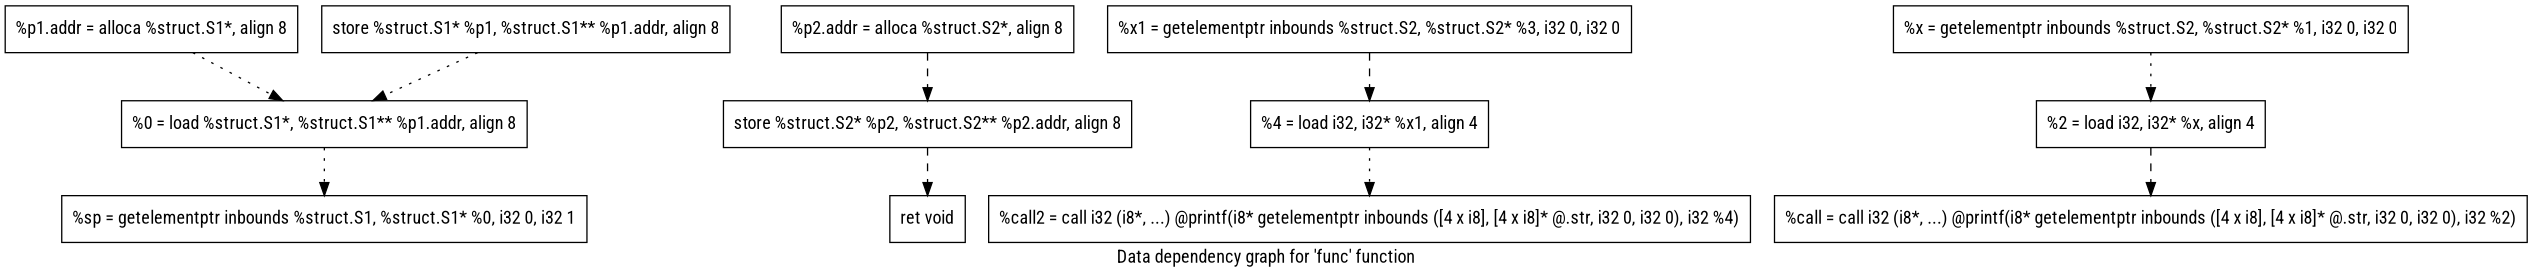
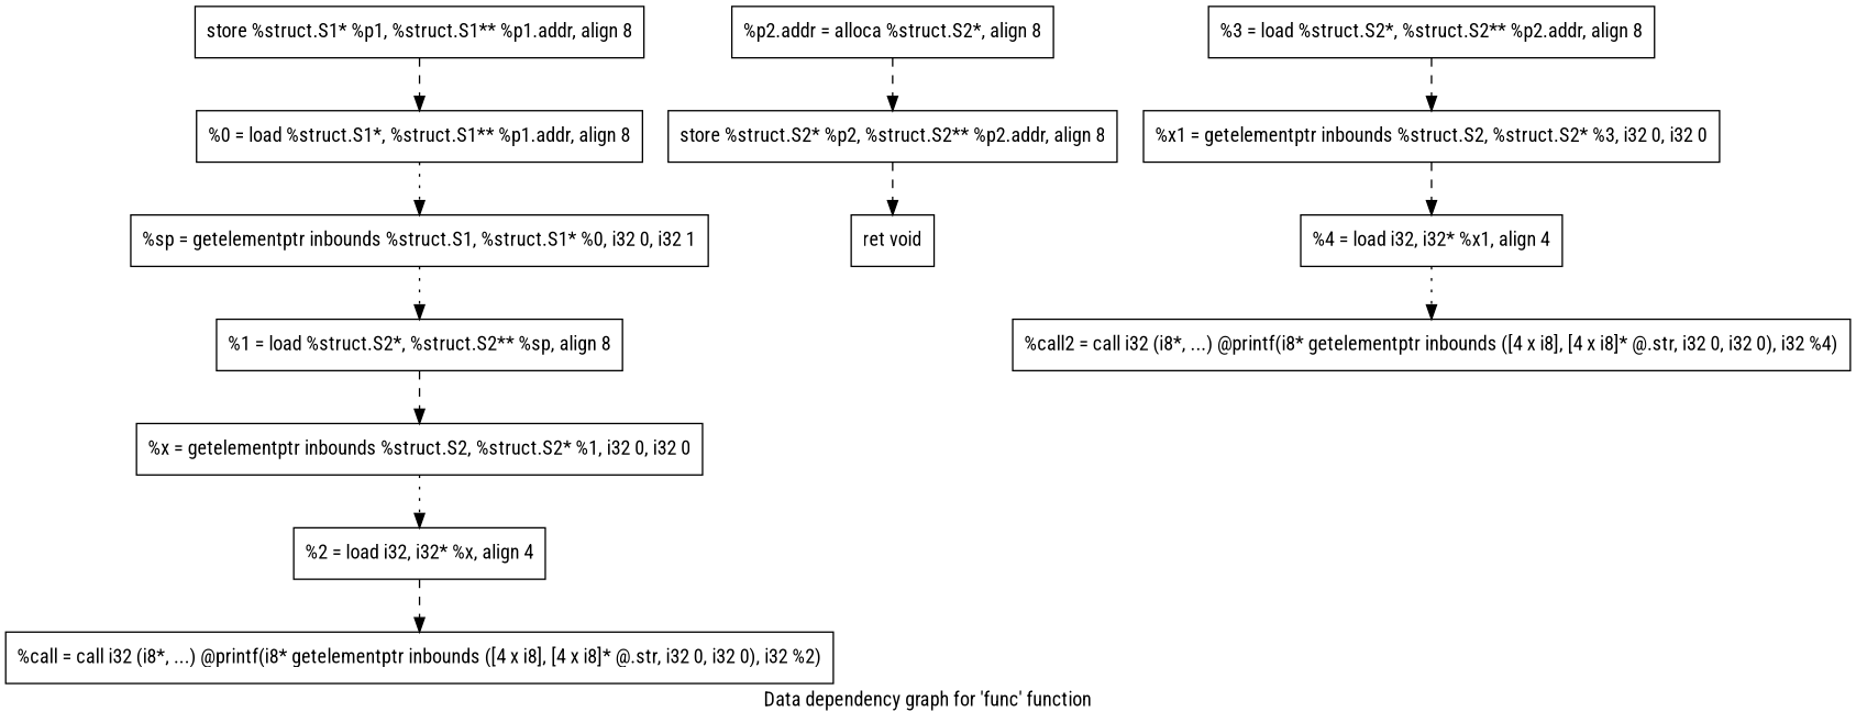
  digraph {
    fontname="Roboto Condensed"
    label="Data dependency graph for 'func' function"
    node [fontname="Roboto Condensed" shape=record]
    edge [fontname="Roboto Condensed" style=dashed]
-   n1 [label="{  %p1.addr = alloca %struct.S1*, align 8}"]
    n2 [label="{  %0 = load %struct.S1*, %struct.S1** %p1.addr, align 8}"]
    n3 [label="{  store %struct.S1* %p1, %struct.S1** %p1.addr, align 8}"]
    n4 [label="{  %sp = getelementptr inbounds %struct.S1, %struct.S1* %0, i32 0, i32 1}"]
+   n5 [label="{  %1 = load %struct.S2*, %struct.S2** %sp, align 8}"]
    n6 [label="{  %p2.addr = alloca %struct.S2*, align 8}"]
    n7 [label="{  store %struct.S2* %p2, %struct.S2** %p2.addr, align 8}"]
    n8 [label="{  ret void}"]
+   n9 [label="{  %3 = load %struct.S2*, %struct.S2** %p2.addr, align 8}"]
    n10 [label="{  %x1 = getelementptr inbounds %struct.S2, %struct.S2* %3, i32 0, i32 0}"]
    n11 [label="{  %4 = load i32, i32* %x1, align 4}"]
    n12 [label="{  %x = getelementptr inbounds %struct.S2, %struct.S2* %1, i32 0, i32 0}"]
    n13 [label="{  %2 = load i32, i32* %x, align 4}"]
    n14 [label="{  %call = call i32 (i8*, ...) @printf(i8* getelementptr inbounds ([4 x i8], [4 x i8]* @.str, i32 0, i32 0), i32 %2)}"]
    n15 [label="{  %call2 = call i32 (i8*, ...) @printf(i8* getelementptr inbounds ([4 x i8], [4 x i8]* @.str, i32 0, i32 0), i32 %4)}"]
-   n1 -> n2 [style=dotted]
    n2 -> n4 [style=dotted]
-   n3 -> n2 [style=dotted]
+   n3 -> n2
+   n4 -> n5 [style=dotted]
+   n5 -> n12
    n6 -> n7
    n7 -> n8
+   n9 -> n10
    n10 -> n11
    n11 -> n15 [style=dotted]
    n12 -> n13 [style=dotted]
    n13 -> n14
  }
